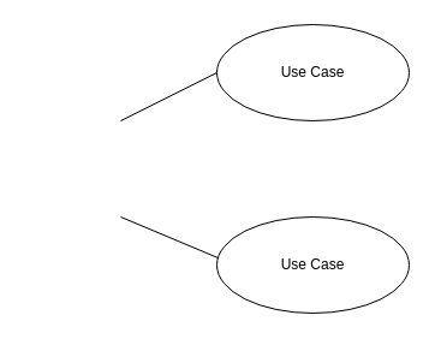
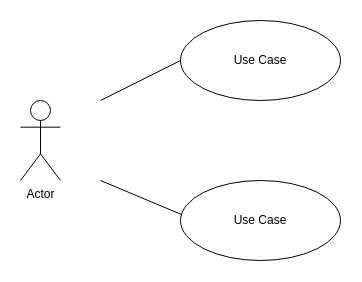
  <mxCell id="0" />
  <mxCell id="1" parent="0" />
+ <mxCell id="2" value="Actor" style="shape=umlActor;verticalLabelPosition=bottom;verticalAlign=top;html=1;outlineConnect=0;" vertex="1" parent="1"><mxGeometry x="20" y="100" width="40" height="80" as="geometry" /></mxCell>
  <mxCell id="3" value="Use Case" style="ellipse;whiteSpace=wrap;html=1;" vertex="1" parent="1"><mxGeometry x="180" y="20" width="160" height="80" as="geometry" /></mxCell>
  <mxCell id="4" value="Use Case" style="ellipse;whiteSpace=wrap;html=1;" vertex="1" parent="1"><mxGeometry x="180" y="180" width="160" height="80" as="geometry" /></mxCell>
  <mxCell id="5" value="" style="endArrow=none;html=1;rounded=0;" edge="1" parent="1"><mxGeometry width="50" height="50" relative="1" as="geometry"><mxPoint x="100" y="100" as="sourcePoint" /><mxPoint x="180" y="60" as="targetPoint" /></mxGeometry></mxCell>
  <mxCell id="6" value="" style="endArrow=none;html=1;rounded=0;entryX=0.006;entryY=0.425;entryDx=0;entryDy=0;entryPerimeter=0;" edge="1" parent="1" target="4"><mxGeometry width="50" height="50" relative="1" as="geometry"><mxPoint x="100" y="180" as="sourcePoint" /><mxPoint x="180" y="140" as="targetPoint" /></mxGeometry></mxCell>
